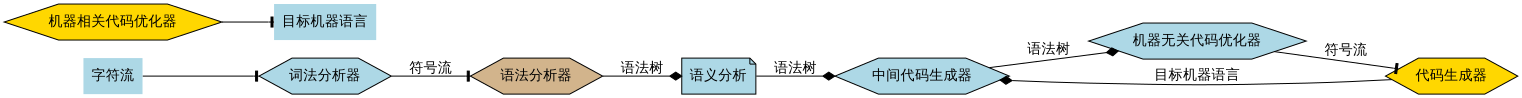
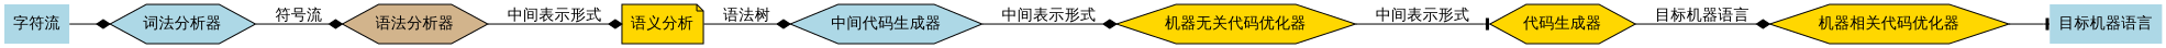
  digraph {
    rankdir=LR
    node [fillcolor=lightblue fontname=FangSong shape=hexagon style=filled]
    edge [arrowhead=diamond fontname=FangSong]
    n1 [label="词法分析器"]
    n2 [fillcolor=tan label="语法分析器"]
-   n3 [label="语义分析" shape=note]
+   n3 [fillcolor=gold label="语义分析" shape=note]
    n4 [label="中间代码生成器"]
-   n5 [label="机器无关代码优化器"]
+   n5 [fillcolor=gold label="机器无关代码优化器"]
    n6 [fillcolor=gold label="代码生成器"]
    n7 [fillcolor=gold label="机器相关代码优化器"]
    n8 [fontname=KaiTi label="目标机器语言" shape=plaintext]
    n9 [fontname=KaiTi label="字符流" shape=plaintext]
-   n1 -> n2 [arrowhead=tee label="符号流"]
-   n2 -> n3 [label="语法树"]
+   n1 -> n2 [label="符号流"]
+   n2 -> n3 [label="中间表示形式"]
    n3 -> n4 [label="语法树"]
-   n4 -> n5 [label="语法树"]
-   n5 -> n6 [arrowhead=tee label="符号流"]
-   n6 -> n4 [label="目标机器语言"]
+   n4 -> n5 [label="中间表示形式"]
+   n5 -> n6 [arrowhead=tee label="中间表示形式"]
+   n6 -> n7 [label="目标机器语言"]
    n7 -> n8 [arrowhead=tee]
-   n9 -> n1 [arrowhead=tee]
+   n9 -> n1
  }
